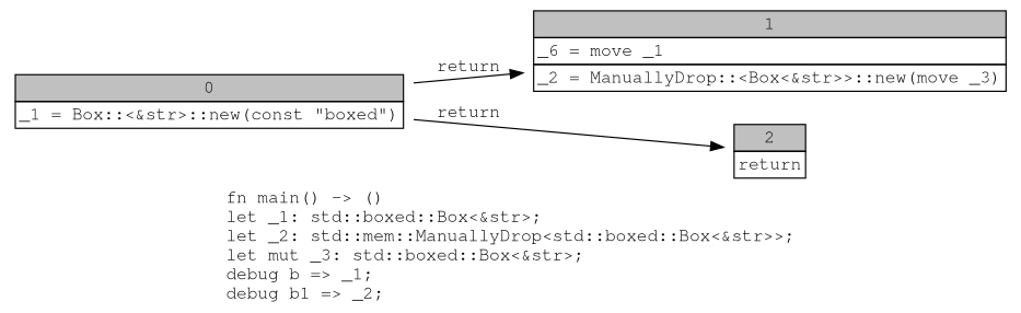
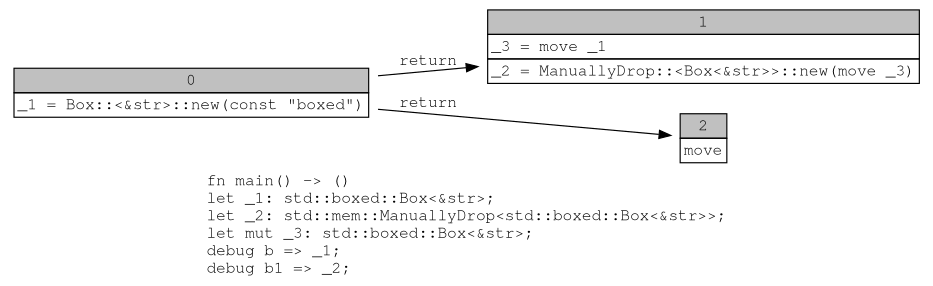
  digraph {
    fontname="Courier, monospace"
    label=<fn main() -&gt; ()<br align="left"/>let _1: std::boxed::Box&lt;&amp;str&gt;;<br align="left"/>let _2: std::mem::ManuallyDrop&lt;std::boxed::Box&lt;&amp;str&gt;&gt;;<br align="left"/>let mut _3: std::boxed::Box&lt;&amp;str&gt;;<br align="left"/>debug b =&gt; _1;<br align="left"/>debug b1 =&gt; _2;<br align="left"/>>
    rankdir=LR
    node [fontname="Courier, monospace" shape=none]
    edge [fontname="Courier, monospace"]
    n1 [label=<<table border="0" cellborder="1" cellspacing="0"><tr><td bgcolor="gray" align="center" colspan="1">0</td></tr><tr><td align="left">_1 = Box::&lt;&amp;str&gt;::new(const &quot;boxed&quot;)</td></tr></table>>]
-   n2 [label=<<table border="0" cellborder="1" cellspacing="0"><tr><td bgcolor="gray" align="center" colspan="1">1</td></tr><tr><td align="left" balign="left">_6 = move _1<br/></td></tr><tr><td align="left">_2 = ManuallyDrop::&lt;Box&lt;&amp;str&gt;&gt;::new(move _3)</td></tr></table>>]
-   n3 [label=<<table border="0" cellborder="1" cellspacing="0"><tr><td bgcolor="gray" align="center" colspan="1">2</td></tr><tr><td align="left">return</td></tr></table>>]
+   n2 [label=<<table border="0" cellborder="1" cellspacing="0"><tr><td bgcolor="gray" align="center" colspan="1">1</td></tr><tr><td align="left" balign="left">_3 = move _1<br/></td></tr><tr><td align="left">_2 = ManuallyDrop::&lt;Box&lt;&amp;str&gt;&gt;::new(move _3)</td></tr></table>>]
+   n3 [label=<<table border="0" cellborder="1" cellspacing="0"><tr><td bgcolor="gray" align="center" colspan="1">2</td></tr><tr><td align="left">move</td></tr></table>>]
    n1 -> n2 [label=return]
    n1 -> n3 [label=return]
  }
